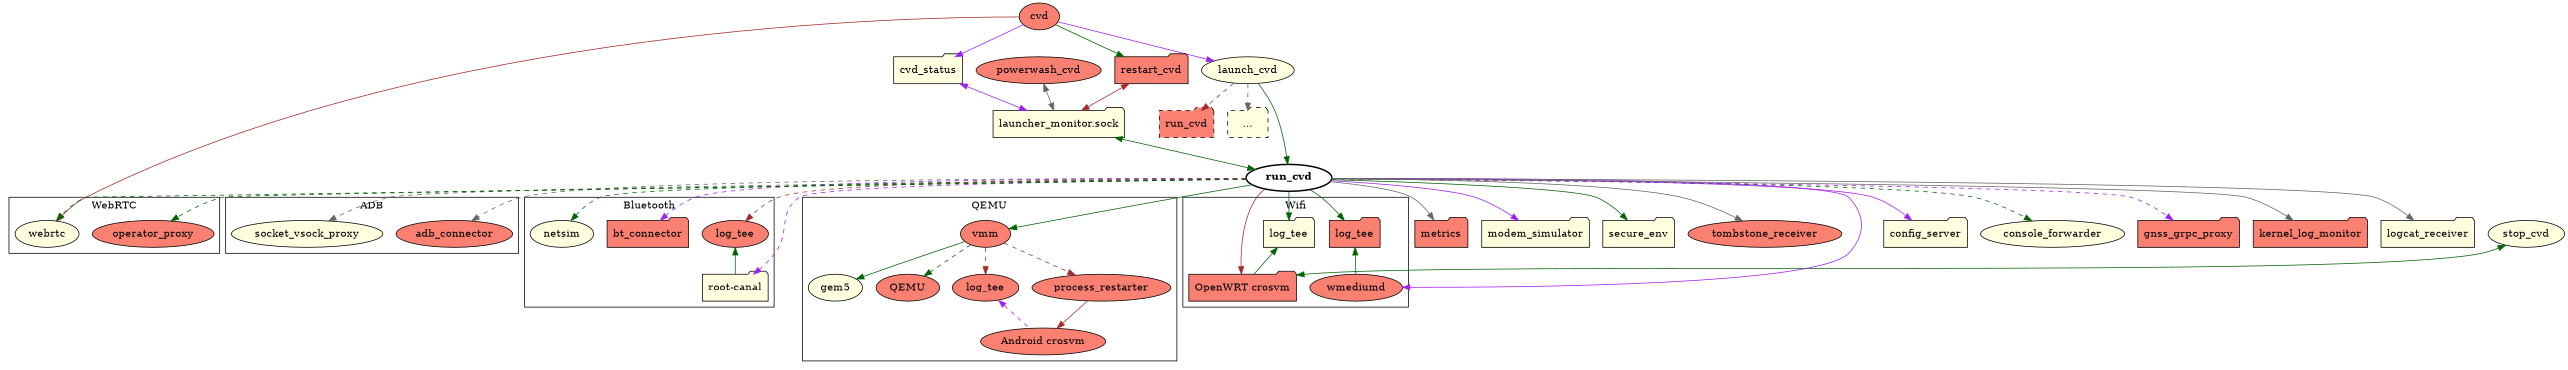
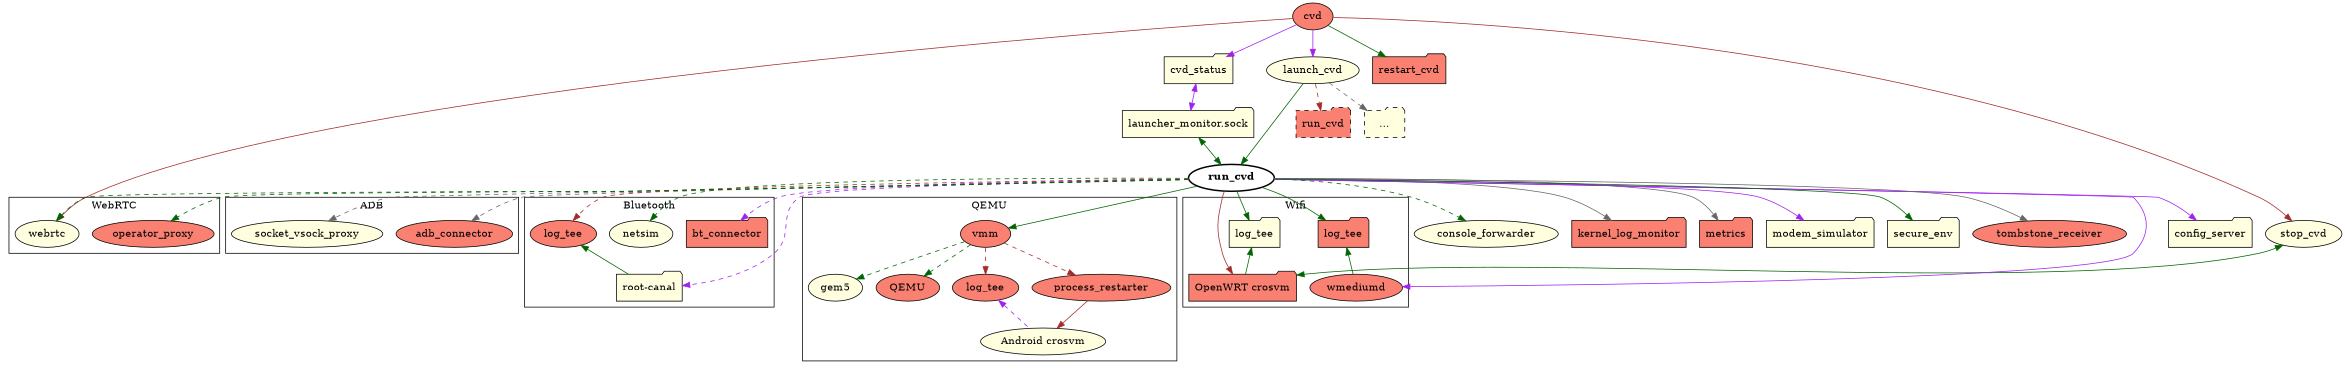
  digraph {
    rankdir=TB
    node [fillcolor=salmon shape=ellipse style=filled]
    edge [color=darkgreen]
    adb_connector
    socket_vsock_proxy [fillcolor=lightyellow]
    bt_connector [shape=folder]
    netsim [fillcolor=lightyellow]
    n5 [fillcolor=lightyellow label="root-canal" shape=folder]
    n6 [label=log_tee]
-   n7 [label="Android crosvm"]
+   n7 [fillcolor=lightyellow label="Android crosvm"]
    n8 [label=log_tee]
    n9 [label=process_restarter]
    gem5 [fillcolor=lightyellow]
    n11 [label=QEMU]
    vmm
    operator_proxy
    webrtc [fillcolor=lightyellow]
    n15 [label="OpenWRT crosvm" shape=folder]
    n16 [fillcolor=lightyellow label=log_tee shape=folder]
    wmediumd
    n18 [label=log_tee shape=folder]
    cvd
    cvd_status [fillcolor=lightyellow shape=folder]
    launch_cvd [fillcolor=lightyellow]
    restart_cvd [shape=folder]
    stop_cvd [fillcolor=lightyellow]
    n24 [fillcolor=lightyellow label="launcher_monitor.sock" shape=folder]
    n25 [label=< <b>run_cvd</b> > penwidth=2 fillcolor="" shape="" style=""]
    n26 [label=run_cvd shape=folder style="dashed,filled"]
    n27 [fillcolor=lightyellow label="..." shape=folder style="dashed,filled"]
-   powerwash_cvd
    config_server [fillcolor=lightyellow shape=folder]
    console_forwarder [fillcolor=lightyellow]
-   gnss_grpc_proxy [shape=folder]
    kernel_log_monitor [shape=folder]
-   logcat_receiver [fillcolor=lightyellow shape=folder]
    metrics [shape=folder]
    modem_simulator [fillcolor=lightyellow shape=folder]
    secure_env [fillcolor=lightyellow shape=folder]
    tombstone_receiver
    subgraph cluster_1 {
      label=ADB
      adb_connector
      socket_vsock_proxy
    }
    subgraph cluster_2 {
      label=Bluetooth
      bt_connector
      netsim
      n5
      n6
    }
    subgraph cluster_3 {
      label=QEMU
      n7
      n8
      n9
      gem5
      n11
      vmm
    }
    subgraph cluster_4 {
      label=WebRTC
      operator_proxy
      webrtc
    }
    subgraph cluster_5 {
      label=Wifi
      n15
      n16
      wmediumd
      n18
    }
    n6 -> n5 [dir=back]
    n8 -> n7 [color=purple dir=back style=dashed]
    n9 -> n7 [color=brown]
    vmm -> n8 [color=brown style=dashed]
    vmm -> n9 [color=brown style=dashed]
-   vmm -> gem5 [style=solid]
+   vmm -> gem5 [style=dashed]
    vmm -> n11 [style=dashed]
    n16 -> n15 [dir=back]
    n18 -> wmediumd [dir=back]
    cvd -> webrtc [color=brown]
    cvd -> cvd_status [color=purple]
    cvd -> launch_cvd [color=purple]
    cvd -> restart_cvd
+   cvd -> stop_cvd [color=brown]
    cvd_status -> n24 [color=purple dir=both]
    launch_cvd -> n25
    launch_cvd -> n26 [color=brown style=dashed]
    launch_cvd -> n27 [color=gray40 style=dashed]
-   restart_cvd -> n24 [color=brown dir=both]
    stop_cvd -> n15 [dir=both]
    n24 -> n25 [dir=both]
    n25 -> adb_connector [color=gray40 style=dashed]
    n25 -> socket_vsock_proxy [color=gray40 style=dashed]
    n25 -> bt_connector [color=purple style=dashed]
    n25 -> netsim [style=dashed]
    n25 -> n5 [color=purple style=dashed]
    n25 -> n6 [color=brown style=dashed]
    n25 -> vmm
    n25 -> operator_proxy [style=dashed]
    n25 -> webrtc [style=dashed]
    n25 -> n15 [color=brown]
    n25 -> n16
    n25 -> wmediumd [color=purple]
    n25 -> n18
    n25 -> config_server [color=purple]
    n25 -> console_forwarder [style=dashed]
-   n25 -> gnss_grpc_proxy [color=purple style=dashed]
    n25 -> kernel_log_monitor [color=gray40]
-   n25 -> logcat_receiver [color=gray40]
    n25 -> metrics [color=gray40]
    n25 -> modem_simulator [color=purple]
    n25 -> secure_env
    n25 -> tombstone_receiver [color=gray40]
-   powerwash_cvd -> n24 [color=gray40 dir=both]
  }
